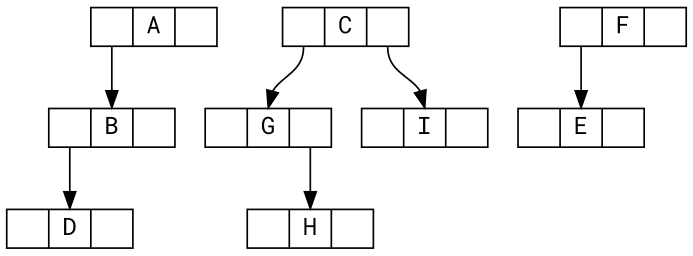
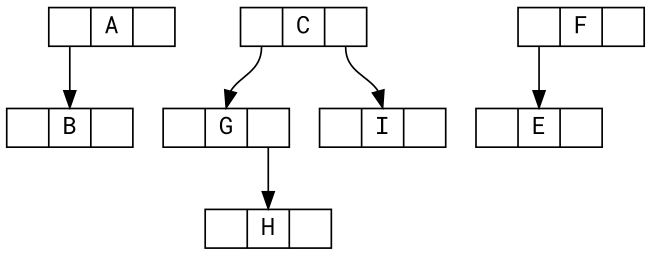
  digraph {
    fontname="Roboto Mono"
    node [fontname="Roboto Mono" shape=record]
    edge [fontname="Roboto Mono" headport=m tailport=l]
    n1 [height=0.1 label="<l> | <m> A | <r>"]
    n2 [height=0.1 label="<l> | <m> B | <r>"]
-   n3 [height=0.1 label="<l> | <m> D | <r>"]
    n4 [height=0.1 label="<l> | <m> C | <r>"]
    n5 [height=0.1 label="<l> | <m> G | <r>"]
    n6 [height=0.1 label="<l> | <m> I | <r>"]
    n7 [height=0.1 label="<l> | <m> F | <r>"]
    n8 [height=0.1 label="<l> | <m> E | <r>"]
    n9 [height=0.1 label="<l> | <m> H | <r>"]
    n1 -> n2
-   n2 -> n3
    n4 -> n5
    n4 -> n6 [tailport=r]
    n5 -> n9 [tailport=r]
    n7 -> n8
  }
